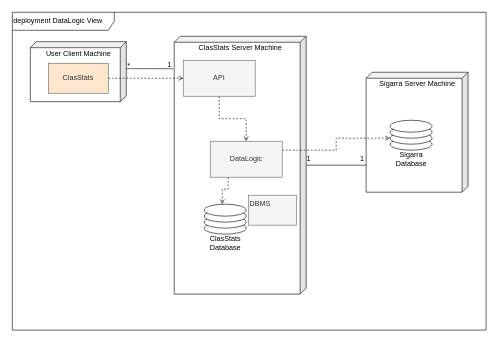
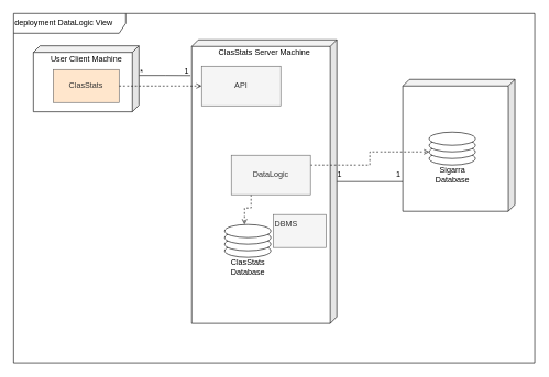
  <mxCell id="0" />
  <mxCell id="1" parent="0" />
  <mxCell id="2" value="deployment DataLogic View" style="shape=umlFrame;whiteSpace=wrap;html=1;align=left;width=170;height=30;" vertex="1" parent="1"><mxGeometry x="20" y="20" width="790" height="530" as="geometry" /></mxCell>
  <mxCell id="3" style="edgeStyle=orthogonalEdgeStyle;rounded=0;orthogonalLoop=1;jettySize=auto;html=1;exitX=0;exitY=0;exitDx=0;exitDy=45;exitPerimeter=0;entryX=1.009;entryY=0.126;entryDx=0;entryDy=0;entryPerimeter=0;endArrow=none;endFill=0;strokeWidth=1;" edge="1" parent="1" source="4" target="8"><mxGeometry relative="1" as="geometry" /></mxCell>
  <mxCell id="4" value="" style="shape=cube;whiteSpace=wrap;html=1;boundedLbl=1;backgroundOutline=1;darkOpacity=0.05;darkOpacity2=0.1;flipH=1;size=10;" vertex="1" parent="1"><mxGeometry x="50" y="69" width="160" height="100" as="geometry" /></mxCell>
  <mxCell id="5" value="User Client Machine&lt;br&gt;" style="text;html=1;align=center;verticalAlign=middle;resizable=0;points=[];autosize=1;strokeColor=none;fillColor=none;" vertex="1" parent="1"><mxGeometry x="70" y="79" width="120" height="20" as="geometry" /></mxCell>
  <mxCell id="6" value="ClasStats" style="rounded=0;whiteSpace=wrap;html=1;fillColor=#ffe6cc;fontColor=#333333;strokeColor=#666666;" vertex="1" parent="1"><mxGeometry x="80" y="105" width="100" height="50" as="geometry" /></mxCell>
  <mxCell id="7" style="edgeStyle=orthogonalEdgeStyle;rounded=0;orthogonalLoop=1;jettySize=auto;html=1;entryX=1;entryY=0.775;entryDx=0;entryDy=0;entryPerimeter=0;endArrow=none;endFill=0;strokeWidth=1;" edge="1" parent="1" source="8" target="11"><mxGeometry relative="1" as="geometry" /></mxCell>
  <mxCell id="8" value="" style="shape=cube;whiteSpace=wrap;html=1;boundedLbl=1;backgroundOutline=1;darkOpacity=0.05;darkOpacity2=0.1;flipH=1;size=10;" vertex="1" parent="1"><mxGeometry x="290" y="60" width="220" height="430" as="geometry" /></mxCell>
  <mxCell id="9" value="ClasStats Server Machine" style="text;html=1;align=center;verticalAlign=middle;resizable=0;points=[];autosize=1;strokeColor=none;fillColor=none;" vertex="1" parent="1"><mxGeometry x="325" y="70" width="150" height="20" as="geometry" /></mxCell>
  <mxCell id="10" value="" style="ellipse;whiteSpace=wrap;html=1;" vertex="1" parent="1"><mxGeometry x="340" y="370" width="70" height="20" as="geometry" /></mxCell>
  <mxCell id="11" value="" style="shape=cube;whiteSpace=wrap;html=1;boundedLbl=1;backgroundOutline=1;darkOpacity=0.05;darkOpacity2=0.1;flipH=1;size=10;" vertex="1" parent="1"><mxGeometry x="610" y="120" width="170" height="200" as="geometry" /></mxCell>
- <mxCell id="12" value="Sigarra Server Machine" style="text;html=1;align=center;verticalAlign=middle;resizable=0;points=[];autosize=1;strokeColor=none;fillColor=none;" vertex="1" parent="1"><mxGeometry x="625" y="130" width="140" height="20" as="geometry" /></mxCell>
- <mxCell id="13" style="edgeStyle=orthogonalEdgeStyle;rounded=0;orthogonalLoop=1;jettySize=auto;html=1;exitX=0.5;exitY=1;exitDx=0;exitDy=0;entryX=0.5;entryY=0;entryDx=0;entryDy=0;dashed=1;endArrow=open;endFill=0;strokeWidth=1;" edge="1" parent="1" source="14" target="17"><mxGeometry relative="1" as="geometry" /></mxCell>
  <mxCell id="14" value="API" style="whiteSpace=wrap;html=1;fillColor=#f5f5f5;fontColor=#333333;strokeColor=#666666;" vertex="1" parent="1"><mxGeometry x="305" y="100" width="120" height="60" as="geometry" /></mxCell>
  <mxCell id="15" style="edgeStyle=orthogonalEdgeStyle;rounded=0;orthogonalLoop=1;jettySize=auto;html=1;exitX=0.25;exitY=1;exitDx=0;exitDy=0;entryX=0.636;entryY=0.651;entryDx=0;entryDy=0;entryPerimeter=0;dashed=1;endArrow=open;endFill=0;strokeWidth=1;" edge="1" parent="1" source="17" target="8"><mxGeometry relative="1" as="geometry" /></mxCell>
  <mxCell id="16" style="edgeStyle=orthogonalEdgeStyle;rounded=0;orthogonalLoop=1;jettySize=auto;html=1;exitX=1;exitY=0.25;exitDx=0;exitDy=0;entryX=0;entryY=0.5;entryDx=0;entryDy=0;dashed=1;endArrow=open;endFill=0;strokeWidth=1;" edge="1" parent="1" source="17" target="24"><mxGeometry relative="1" as="geometry" /></mxCell>
  <mxCell id="17" value="DataLogic" style="whiteSpace=wrap;html=1;fillColor=#f5f5f5;fontColor=#333333;strokeColor=#666666;" vertex="1" parent="1"><mxGeometry x="350" y="235" width="120" height="60" as="geometry" /></mxCell>
  <mxCell id="18" value="" style="ellipse;whiteSpace=wrap;html=1;" vertex="1" parent="1"><mxGeometry x="340" y="360" width="70" height="20" as="geometry" /></mxCell>
  <mxCell id="19" value="" style="ellipse;whiteSpace=wrap;html=1;" vertex="1" parent="1"><mxGeometry x="340" y="350" width="70" height="20" as="geometry" /></mxCell>
  <mxCell id="20" value="" style="ellipse;whiteSpace=wrap;html=1;" vertex="1" parent="1"><mxGeometry x="340" y="340" width="70" height="20" as="geometry" /></mxCell>
  <mxCell id="21" value="ClasStats&lt;br&gt;Database" style="text;html=1;align=center;verticalAlign=middle;resizable=0;points=[];autosize=1;strokeColor=none;fillColor=none;" vertex="1" parent="1"><mxGeometry x="340" y="390" width="70" height="30" as="geometry" /></mxCell>
  <mxCell id="22" value="DBMS" style="whiteSpace=wrap;html=1;fillColor=#f5f5f5;fontColor=#333333;strokeColor=#666666;align=left;verticalAlign=top;" vertex="1" parent="1"><mxGeometry x="414" y="325" width="80" height="50" as="geometry" /></mxCell>
  <mxCell id="23" value="" style="ellipse;whiteSpace=wrap;html=1;" vertex="1" parent="1"><mxGeometry x="650" y="230" width="70" height="20" as="geometry" /></mxCell>
  <mxCell id="24" value="" style="ellipse;whiteSpace=wrap;html=1;" vertex="1" parent="1"><mxGeometry x="650" y="220" width="70" height="20" as="geometry" /></mxCell>
  <mxCell id="25" value="" style="ellipse;whiteSpace=wrap;html=1;" vertex="1" parent="1"><mxGeometry x="650" y="210" width="70" height="20" as="geometry" /></mxCell>
  <mxCell id="26" value="" style="ellipse;whiteSpace=wrap;html=1;" vertex="1" parent="1"><mxGeometry x="650" y="200" width="70" height="20" as="geometry" /></mxCell>
  <mxCell id="27" value="Sigarra&lt;br&gt;Database" style="text;html=1;align=center;verticalAlign=middle;resizable=0;points=[];autosize=1;strokeColor=none;fillColor=none;" vertex="1" parent="1"><mxGeometry x="650" y="250" width="70" height="30" as="geometry" /></mxCell>
  <mxCell id="28" style="edgeStyle=orthogonalEdgeStyle;rounded=0;orthogonalLoop=1;jettySize=auto;html=1;exitX=1;exitY=0.5;exitDx=0;exitDy=0;entryX=0;entryY=0.5;entryDx=0;entryDy=0;dashed=1;strokeWidth=1;endArrow=open;endFill=0;" edge="1" parent="1" source="6" target="14"><mxGeometry relative="1" as="geometry" /></mxCell>
  <mxCell id="29" value="*" style="text;html=1;align=center;verticalAlign=middle;resizable=0;points=[];autosize=1;strokeColor=none;fillColor=none;" vertex="1" parent="1"><mxGeometry x="204" y="100" width="20" height="20" as="geometry" /></mxCell>
  <mxCell id="30" value="1" style="text;html=1;align=center;verticalAlign=middle;resizable=0;points=[];autosize=1;strokeColor=none;fillColor=none;" vertex="1" parent="1"><mxGeometry x="272" y="98" width="20" height="20" as="geometry" /></mxCell>
  <mxCell id="31" value="1" style="text;html=1;align=center;verticalAlign=middle;resizable=0;points=[];autosize=1;strokeColor=none;fillColor=none;" vertex="1" parent="1"><mxGeometry x="504" y="255" width="20" height="20" as="geometry" /></mxCell>
  <mxCell id="32" value="1" style="text;html=1;align=center;verticalAlign=middle;resizable=0;points=[];autosize=1;strokeColor=none;fillColor=none;" vertex="1" parent="1"><mxGeometry x="593" y="255" width="20" height="20" as="geometry" /></mxCell>
